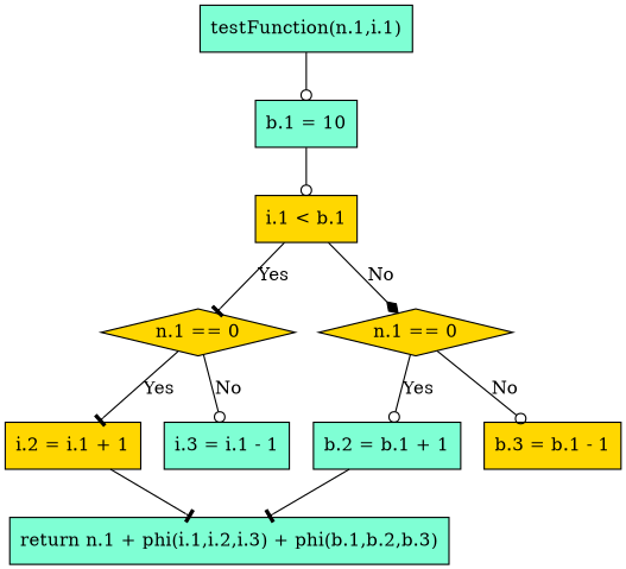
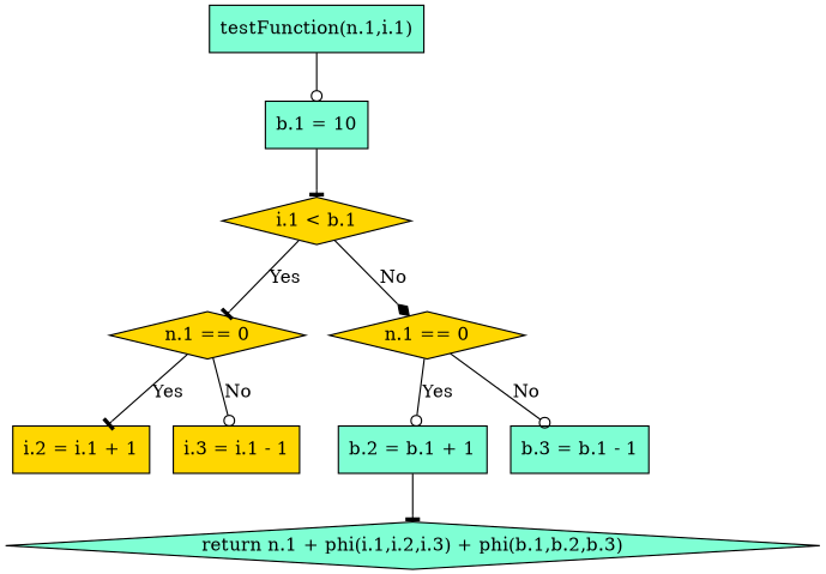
  digraph {
    node [fillcolor=aquamarine shape=box style=filled]
    edge [arrowhead=odot]
    n1 [label="testFunction(n.1,i.1)"]
    n2 [label="b.1 = 10"]
-   n3 [fillcolor=gold label="i.1 < b.1"]
+   n3 [fillcolor=gold label="i.1 < b.1" shape=diamond]
    n4 [fillcolor=gold label="n.1 == 0" shape=diamond]
    n5 [fillcolor=gold label="n.1 == 0" shape=diamond]
    n6 [fillcolor=gold label="i.2 = i.1 + 1"]
-   n7 [label="i.3 = i.1 - 1"]
+   n7 [fillcolor=gold label="i.3 = i.1 - 1"]
    n8 [label="b.2 = b.1 + 1"]
-   n9 [fillcolor=gold label="b.3 = b.1 - 1"]
-   n10 [label="return n.1 + phi(i.1,i.2,i.3) + phi(b.1,b.2,b.3)"]
+   n9 [label="b.3 = b.1 - 1"]
+   n10 [label="return n.1 + phi(i.1,i.2,i.3) + phi(b.1,b.2,b.3)" shape=diamond]
    n1 -> n2
-   n2 -> n3
+   n2 -> n3 [arrowhead=tee]
    n3 -> n4 [arrowhead=tee label=Yes]
    n3 -> n5 [arrowhead=diamond label=No]
    n4 -> n6 [arrowhead=tee label=Yes]
    n4 -> n7 [label=No]
    n5 -> n8 [label=Yes]
    n5 -> n9 [label=No]
-   n6 -> n10 [arrowhead=tee]
    n8 -> n10 [arrowhead=tee]
  }
